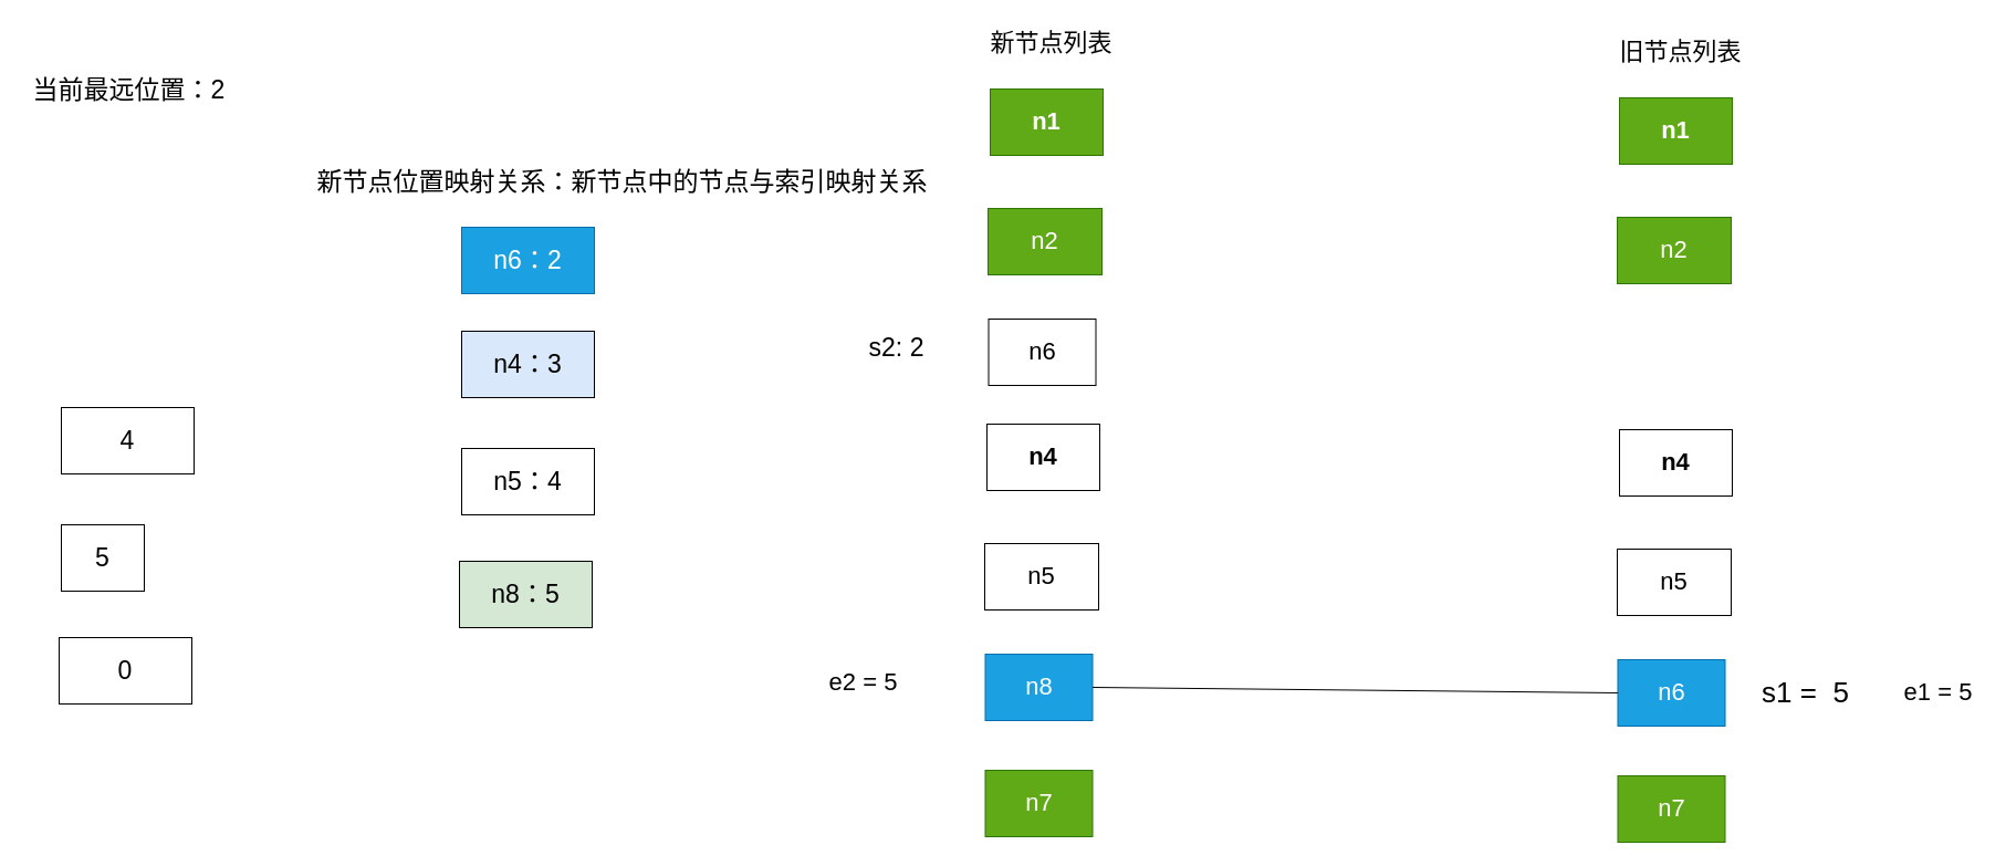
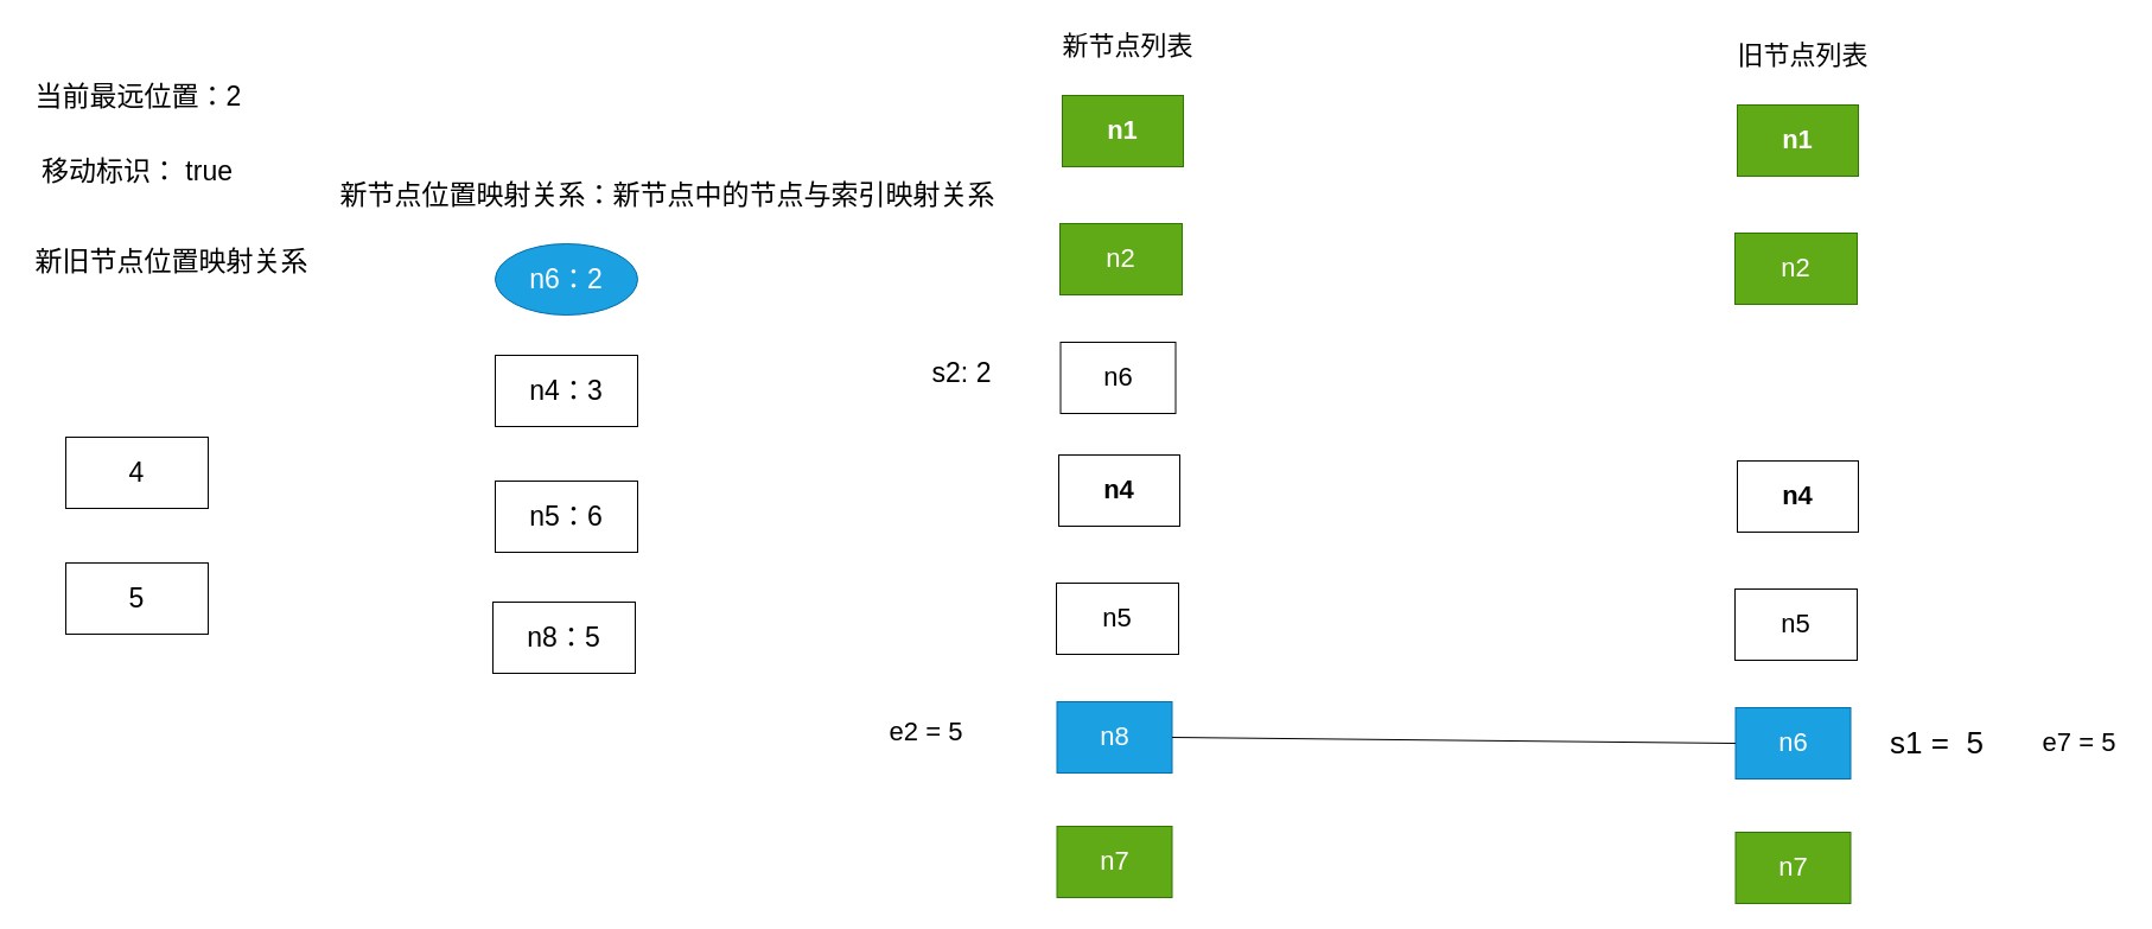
  <mxCell id="0" />
  <mxCell id="1" parent="0" />
  <mxCell id="2" value="n1" style="rounded=0;whiteSpace=wrap;html=1;fontStyle=1;fillColor=#60a917;fontColor=#ffffff;strokeColor=#2D7600;fontSize=22;" parent="1" vertex="1"><mxGeometry x="895" y="80" width="102" height="60" as="geometry" /></mxCell>
  <mxCell id="3" value="新节点列表" style="text;html=1;align=center;verticalAlign=middle;resizable=0;points=[];autosize=1;strokeColor=none;fillColor=none;fontSize=22;" parent="1" vertex="1"><mxGeometry x="886" y="20" width="128" height="38" as="geometry" /></mxCell>
  <mxCell id="4" value="n2" style="rounded=0;whiteSpace=wrap;html=1;fillColor=#60a917;fontColor=#ffffff;strokeColor=#2D7600;fontSize=22;" parent="1" vertex="1"><mxGeometry x="893" y="188" width="103" height="60" as="geometry" /></mxCell>
  <mxCell id="5" value="n6" style="rounded=0;whiteSpace=wrap;html=1;fontSize=22;" parent="1" vertex="1"><mxGeometry x="893.5" y="288" width="97" height="60" as="geometry" /></mxCell>
  <mxCell id="6" value="n4" style="rounded=0;whiteSpace=wrap;html=1;fontStyle=1;fontSize=22;" parent="1" vertex="1"><mxGeometry x="892" y="383" width="102" height="60" as="geometry" /></mxCell>
  <mxCell id="7" value="n5" style="rounded=0;whiteSpace=wrap;html=1;fontSize=22;" parent="1" vertex="1"><mxGeometry x="890" y="491" width="103" height="60" as="geometry" /></mxCell>
  <mxCell id="8" value="n8" style="rounded=0;whiteSpace=wrap;html=1;fontSize=22;fillColor=#1ba1e2;fontColor=#ffffff;strokeColor=#006EAF;" parent="1" vertex="1"><mxGeometry x="890.5" y="591" width="97" height="60" as="geometry" /></mxCell>
  <mxCell id="9" value="n7" style="rounded=0;whiteSpace=wrap;html=1;fontSize=22;fillColor=#60a917;fontColor=#ffffff;strokeColor=#2D7600;" parent="1" vertex="1"><mxGeometry x="890.5" y="696" width="97" height="60" as="geometry" /></mxCell>
  <mxCell id="10" value="n1" style="rounded=0;whiteSpace=wrap;html=1;fontStyle=1;fillColor=#60a917;fontColor=#ffffff;strokeColor=#2D7600;fontSize=22;" parent="1" vertex="1"><mxGeometry x="1464" y="88" width="102" height="60" as="geometry" /></mxCell>
  <mxCell id="11" value="旧节点列表" style="text;html=1;align=center;verticalAlign=middle;resizable=0;points=[];autosize=1;strokeColor=none;fillColor=none;fontSize=22;" parent="1" vertex="1"><mxGeometry x="1455" y="28" width="128" height="38" as="geometry" /></mxCell>
  <mxCell id="12" value="n2" style="rounded=0;whiteSpace=wrap;html=1;fillColor=#60a917;fontColor=#ffffff;strokeColor=#2D7600;fontSize=22;" parent="1" vertex="1"><mxGeometry x="1462" y="196" width="103" height="60" as="geometry" /></mxCell>
  <mxCell id="13" value="n4" style="rounded=0;whiteSpace=wrap;html=1;fontStyle=1;fontSize=22;" parent="1" vertex="1"><mxGeometry x="1464" y="388" width="102" height="60" as="geometry" /></mxCell>
  <mxCell id="14" value="n5" style="rounded=0;whiteSpace=wrap;html=1;fontSize=22;" parent="1" vertex="1"><mxGeometry x="1462" y="496" width="103" height="60" as="geometry" /></mxCell>
  <mxCell id="15" value="n6" style="rounded=0;whiteSpace=wrap;html=1;fontSize=22;fillColor=#1ba1e2;fontColor=#ffffff;strokeColor=#006EAF;" parent="1" vertex="1"><mxGeometry x="1462.5" y="596" width="97" height="60" as="geometry" /></mxCell>
  <mxCell id="16" value="n7" style="rounded=0;whiteSpace=wrap;html=1;fontSize=22;fillColor=#60a917;fontColor=#ffffff;strokeColor=#2D7600;" parent="1" vertex="1"><mxGeometry x="1462.5" y="701" width="97" height="60" as="geometry" /></mxCell>
- <mxCell id="17" value="e1 = 5" style="text;html=1;align=center;verticalAlign=middle;resizable=0;points=[];autosize=1;strokeColor=none;fillColor=none;fontSize=22;" parent="1" vertex="1"><mxGeometry x="1712" y="607" width="80" height="38" as="geometry" /></mxCell>
+ <mxCell id="17" value="e7 = 5" style="text;html=1;align=center;verticalAlign=middle;resizable=0;points=[];autosize=1;strokeColor=none;fillColor=none;fontSize=22;" parent="1" vertex="1"><mxGeometry x="1712" y="607" width="80" height="38" as="geometry" /></mxCell>
  <mxCell id="18" value="e2 = 5" style="text;html=1;align=center;verticalAlign=middle;resizable=0;points=[];autosize=1;strokeColor=none;fillColor=none;fontSize=22;" parent="1" vertex="1"><mxGeometry x="740" y="598" width="80" height="38" as="geometry" /></mxCell>
  <mxCell id="19" value="" style="endArrow=none;html=1;fontSize=22;entryX=0;entryY=0.5;entryDx=0;entryDy=0;exitX=1;exitY=0.5;exitDx=0;exitDy=0;" parent="1" source="8" target="15" edge="1"><mxGeometry width="50" height="50" relative="1" as="geometry"><mxPoint x="661" y="633" as="sourcePoint" /><mxPoint x="1462" y="633" as="targetPoint" /></mxGeometry></mxCell>
  <mxCell id="20" value="新节点位置映射关系：新节点中的节点与索引映射关系" style="text;html=1;align=center;verticalAlign=middle;resizable=0;points=[];autosize=1;strokeColor=none;fillColor=none;fontSize=23;" parent="1" vertex="1"><mxGeometry x="277" y="144" width="570" height="40" as="geometry" /></mxCell>
- <mxCell id="21" value="n6：2" style="rounded=0;whiteSpace=wrap;html=1;fontSize=23;fillColor=#1ba1e2;fontColor=#ffffff;strokeColor=#006EAF;" parent="1" vertex="1"><mxGeometry x="417" y="205" width="120" height="60" as="geometry" /></mxCell>
- <mxCell id="22" value="n4：3" style="rounded=0;whiteSpace=wrap;html=1;fontSize=23;fillColor=#dae8fc;" parent="1" vertex="1"><mxGeometry x="417" y="299" width="120" height="60" as="geometry" /></mxCell>
- <mxCell id="23" value="n5：4" style="rounded=0;whiteSpace=wrap;html=1;fontSize=23;" parent="1" vertex="1"><mxGeometry x="417" y="405" width="120" height="60" as="geometry" /></mxCell>
- <mxCell id="24" value="n8：5" style="rounded=0;whiteSpace=wrap;html=1;fontSize=23;fillColor=#d5e8d4;" parent="1" vertex="1"><mxGeometry x="415" y="507" width="120" height="60" as="geometry" /></mxCell>
+ <mxCell id="21" value="n6：2" style="ellipse;whiteSpace=wrap;html=1;fontSize=23;fillColor=#1ba1e2;fontColor=#ffffff;strokeColor=#006EAF;" parent="1" vertex="1"><mxGeometry x="417" y="205" width="120" height="60" as="geometry" /></mxCell>
+ <mxCell id="22" value="n4：3" style="rounded=0;whiteSpace=wrap;html=1;fontSize=23;" parent="1" vertex="1"><mxGeometry x="417" y="299" width="120" height="60" as="geometry" /></mxCell>
+ <mxCell id="23" value="n5：6" style="rounded=0;whiteSpace=wrap;html=1;fontSize=23;" parent="1" vertex="1"><mxGeometry x="417" y="405" width="120" height="60" as="geometry" /></mxCell>
+ <mxCell id="24" value="n8：5" style="rounded=0;whiteSpace=wrap;html=1;fontSize=23;" parent="1" vertex="1"><mxGeometry x="415" y="507" width="120" height="60" as="geometry" /></mxCell>
  <mxCell id="25" value="s2: 2" style="text;html=1;align=center;verticalAlign=middle;resizable=0;points=[];autosize=1;strokeColor=none;fillColor=none;fontSize=23;" parent="1" vertex="1"><mxGeometry x="776" y="294" width="68" height="40" as="geometry" /></mxCell>
  <mxCell id="26" value="当前最远位置：2" style="text;html=1;align=center;verticalAlign=middle;resizable=0;points=[];autosize=1;strokeColor=none;fillColor=none;fontSize=23;" parent="1" vertex="1"><mxGeometry x="20" y="61" width="192" height="40" as="geometry" /></mxCell>
+ <mxCell id="27" value="移动标识： true" style="text;html=1;align=center;verticalAlign=middle;resizable=0;points=[];autosize=1;strokeColor=none;fillColor=none;fontSize=23;" parent="1" vertex="1"><mxGeometry x="25" y="124" width="179" height="40" as="geometry" /></mxCell>
+ <mxCell id="28" value="新旧节点位置映射关系" style="text;html=1;align=center;verticalAlign=middle;resizable=0;points=[];autosize=1;strokeColor=none;fillColor=none;fontSize=23;" parent="1" vertex="1"><mxGeometry x="20" y="200" width="248" height="40" as="geometry" /></mxCell>
  <mxCell id="29" value="4" style="rounded=0;whiteSpace=wrap;html=1;fontSize=23;" parent="1" vertex="1"><mxGeometry x="55" y="368" width="120" height="60" as="geometry" /></mxCell>
- <mxCell id="30" value="5" style="rounded=0;whiteSpace=wrap;html=1;fontSize=23;" parent="1" vertex="1"><mxGeometry x="55" y="474" width="75" height="60" as="geometry" /></mxCell>
- <mxCell id="31" value="0" style="rounded=0;whiteSpace=wrap;html=1;fontSize=23;" parent="1" vertex="1"><mxGeometry x="53" y="576" width="120" height="60" as="geometry" /></mxCell>
+ <mxCell id="30" value="5" style="rounded=0;whiteSpace=wrap;html=1;fontSize=23;" parent="1" vertex="1"><mxGeometry x="55" y="474" width="120" height="60" as="geometry" /></mxCell>
  <mxCell id="32" value="s1 =&amp;nbsp; 5" style="text;html=1;align=center;verticalAlign=middle;resizable=0;points=[];autosize=1;strokeColor=none;fillColor=none;fontSize=26;" parent="1" vertex="1"><mxGeometry x="1583" y="604.5" width="97" height="43" as="geometry" /></mxCell>
